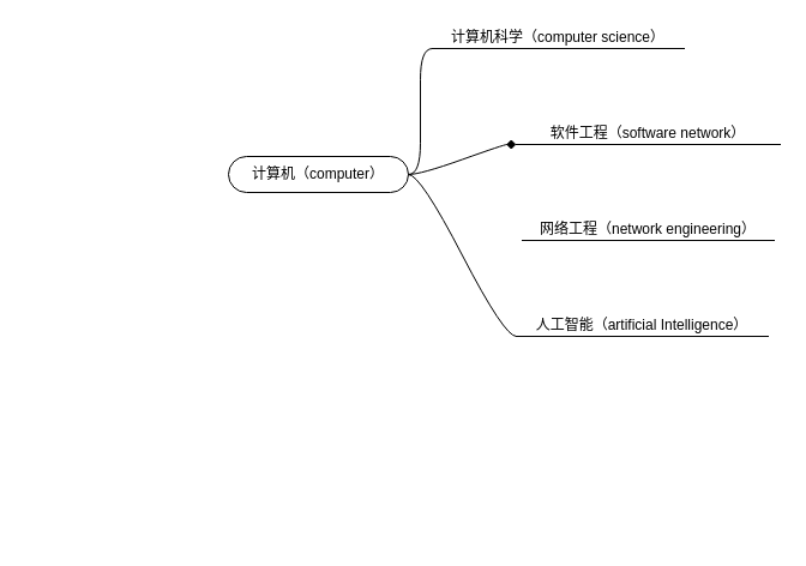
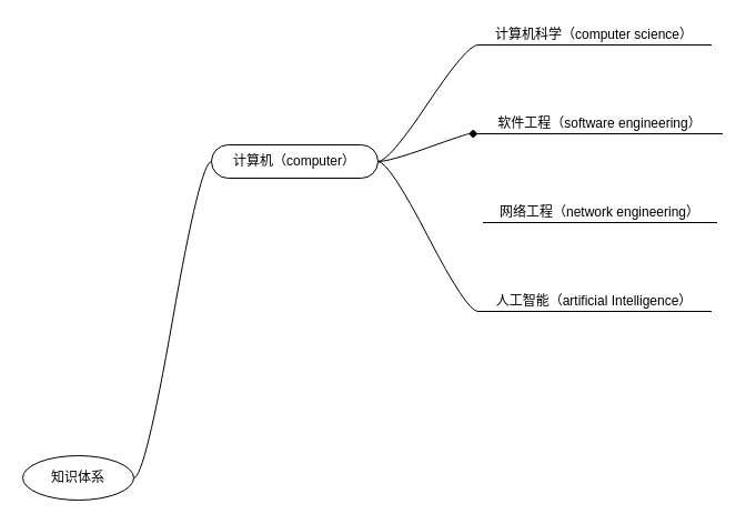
  <mxCell id="0" />
  <mxCell id="1" parent="0" />
+ <mxCell id="2" value="知识体系" style="ellipse;whiteSpace=wrap;html=1;align=center;newEdgeStyle={&quot;edgeStyle&quot;:&quot;entityRelationEdgeStyle&quot;,&quot;startArrow&quot;:&quot;none&quot;,&quot;endArrow&quot;:&quot;none&quot;,&quot;segment&quot;:10,&quot;curved&quot;:1};treeFolding=1;treeMoving=1;" parent="1" vertex="1"><mxGeometry x="20" y="410" width="100" height="40" as="geometry" /></mxCell>
  <mxCell id="3" value="计算机（computer）" style="whiteSpace=wrap;html=1;rounded=1;arcSize=50;align=center;verticalAlign=middle;strokeWidth=1;autosize=1;spacing=4;treeFolding=1;treeMoving=1;newEdgeStyle={&quot;edgeStyle&quot;:&quot;entityRelationEdgeStyle&quot;,&quot;startArrow&quot;:&quot;none&quot;,&quot;endArrow&quot;:&quot;none&quot;,&quot;segment&quot;:10,&quot;curved&quot;:1};" parent="1" vertex="1"><mxGeometry x="190" y="130" width="150" height="30" as="geometry" /></mxCell>
- <mxCell id="5" value="计算机科学（computer science）" style="whiteSpace=wrap;html=1;shape=partialRectangle;top=0;left=0;bottom=1;right=0;points=[[0,1],[1,1]];fillColor=none;align=center;verticalAlign=bottom;routingCenterY=0.5;snapToPoint=1;recursiveResize=0;autosize=1;treeFolding=1;treeMoving=1;newEdgeStyle={&quot;edgeStyle&quot;:&quot;entityRelationEdgeStyle&quot;,&quot;startArrow&quot;:&quot;none&quot;,&quot;endArrow&quot;:&quot;none&quot;,&quot;segment&quot;:10,&quot;curved&quot;:1};" parent="1" vertex="1"><mxGeometry x="360" y="20" width="210" height="20" as="geometry" /></mxCell>
+ <mxCell id="4" value="" style="edgeStyle=entityRelationEdgeStyle;startArrow=none;endArrow=none;segment=10;curved=1;rounded=0;exitX=1;exitY=0.5;exitDx=0;exitDy=0;" parent="1" source="2" target="3" edge="1"><mxGeometry relative="1" as="geometry"><mxPoint x="160" y="40" as="sourcePoint" /></mxGeometry></mxCell>
+ <mxCell id="5" value="计算机科学（computer science）" style="whiteSpace=wrap;html=1;shape=partialRectangle;top=0;left=0;bottom=1;right=0;points=[[0,1],[1,1]];fillColor=none;align=center;verticalAlign=bottom;routingCenterY=0.5;snapToPoint=1;recursiveResize=0;autosize=1;treeFolding=1;treeMoving=1;newEdgeStyle={&quot;edgeStyle&quot;:&quot;entityRelationEdgeStyle&quot;,&quot;startArrow&quot;:&quot;none&quot;,&quot;endArrow&quot;:&quot;none&quot;,&quot;segment&quot;:10,&quot;curved&quot;:1};" parent="1" vertex="1"><mxGeometry x="430" y="20" width="210" height="20" as="geometry" /></mxCell>
  <mxCell id="6" value="" style="edgeStyle=entityRelationEdgeStyle;startArrow=none;endArrow=none;segment=10;curved=1;rounded=0;exitX=1;exitY=0.5;exitDx=0;exitDy=0;" parent="1" source="3" target="5" edge="1"><mxGeometry relative="1" as="geometry"><mxPoint x="165" y="230" as="sourcePoint" /></mxGeometry></mxCell>
- <mxCell id="7" value="软件工程（software network）" style="whiteSpace=wrap;html=1;shape=partialRectangle;top=0;left=0;bottom=1;right=0;points=[[0,1],[1,1]];fillColor=none;align=center;verticalAlign=bottom;routingCenterY=0.5;snapToPoint=1;recursiveResize=0;autosize=1;treeFolding=1;treeMoving=1;newEdgeStyle={&quot;edgeStyle&quot;:&quot;entityRelationEdgeStyle&quot;,&quot;startArrow&quot;:&quot;none&quot;,&quot;endArrow&quot;:&quot;none&quot;,&quot;segment&quot;:10,&quot;curved&quot;:1};" parent="1" vertex="1"><mxGeometry x="430" y="100" width="220" height="20" as="geometry" /></mxCell>
+ <mxCell id="7" value="软件工程（software engineering）" style="whiteSpace=wrap;html=1;shape=partialRectangle;top=0;left=0;bottom=1;right=0;points=[[0,1],[1,1]];fillColor=none;align=center;verticalAlign=bottom;routingCenterY=0.5;snapToPoint=1;recursiveResize=0;autosize=1;treeFolding=1;treeMoving=1;newEdgeStyle={&quot;edgeStyle&quot;:&quot;entityRelationEdgeStyle&quot;,&quot;startArrow&quot;:&quot;none&quot;,&quot;endArrow&quot;:&quot;none&quot;,&quot;segment&quot;:10,&quot;curved&quot;:1};" parent="1" vertex="1"><mxGeometry x="430" y="100" width="220" height="20" as="geometry" /></mxCell>
  <mxCell id="8" value="" style="edgeStyle=entityRelationEdgeStyle;startArrow=none;endArrow=diamond;segment=10;curved=1;rounded=0;exitX=1;exitY=0.5;exitDx=0;exitDy=0;" parent="1" source="3" target="7" edge="1"><mxGeometry relative="1" as="geometry"><mxPoint x="425" y="190" as="sourcePoint" /></mxGeometry></mxCell>
  <mxCell id="9" value="网络工程（network engineering）" style="whiteSpace=wrap;html=1;shape=partialRectangle;top=0;left=0;bottom=1;right=0;points=[[0,1],[1,1]];fillColor=none;align=center;verticalAlign=bottom;routingCenterY=0.5;snapToPoint=1;recursiveResize=0;autosize=1;treeFolding=1;treeMoving=1;newEdgeStyle={&quot;edgeStyle&quot;:&quot;entityRelationEdgeStyle&quot;,&quot;startArrow&quot;:&quot;none&quot;,&quot;endArrow&quot;:&quot;none&quot;,&quot;segment&quot;:10,&quot;curved&quot;:1};" parent="1" vertex="1"><mxGeometry x="435" y="180" width="210" height="20" as="geometry" /></mxCell>
  <mxCell id="10" value="人工智能（artificial Intelligence）" style="whiteSpace=wrap;html=1;shape=partialRectangle;top=0;left=0;bottom=1;right=0;points=[[0,1],[1,1]];fillColor=none;align=center;verticalAlign=bottom;routingCenterY=0.5;snapToPoint=1;recursiveResize=0;autosize=1;treeFolding=1;treeMoving=1;newEdgeStyle={&quot;edgeStyle&quot;:&quot;entityRelationEdgeStyle&quot;,&quot;startArrow&quot;:&quot;none&quot;,&quot;endArrow&quot;:&quot;none&quot;,&quot;segment&quot;:10,&quot;curved&quot;:1};" parent="1" vertex="1"><mxGeometry x="430" y="260" width="210" height="20" as="geometry" /></mxCell>
  <mxCell id="11" value="" style="edgeStyle=entityRelationEdgeStyle;startArrow=none;endArrow=none;segment=10;curved=1;rounded=0;exitX=1;exitY=0.5;exitDx=0;exitDy=0;" parent="1" source="3" target="10" edge="1"><mxGeometry relative="1" as="geometry"><mxPoint x="390" y="300" as="sourcePoint" /></mxGeometry></mxCell>
